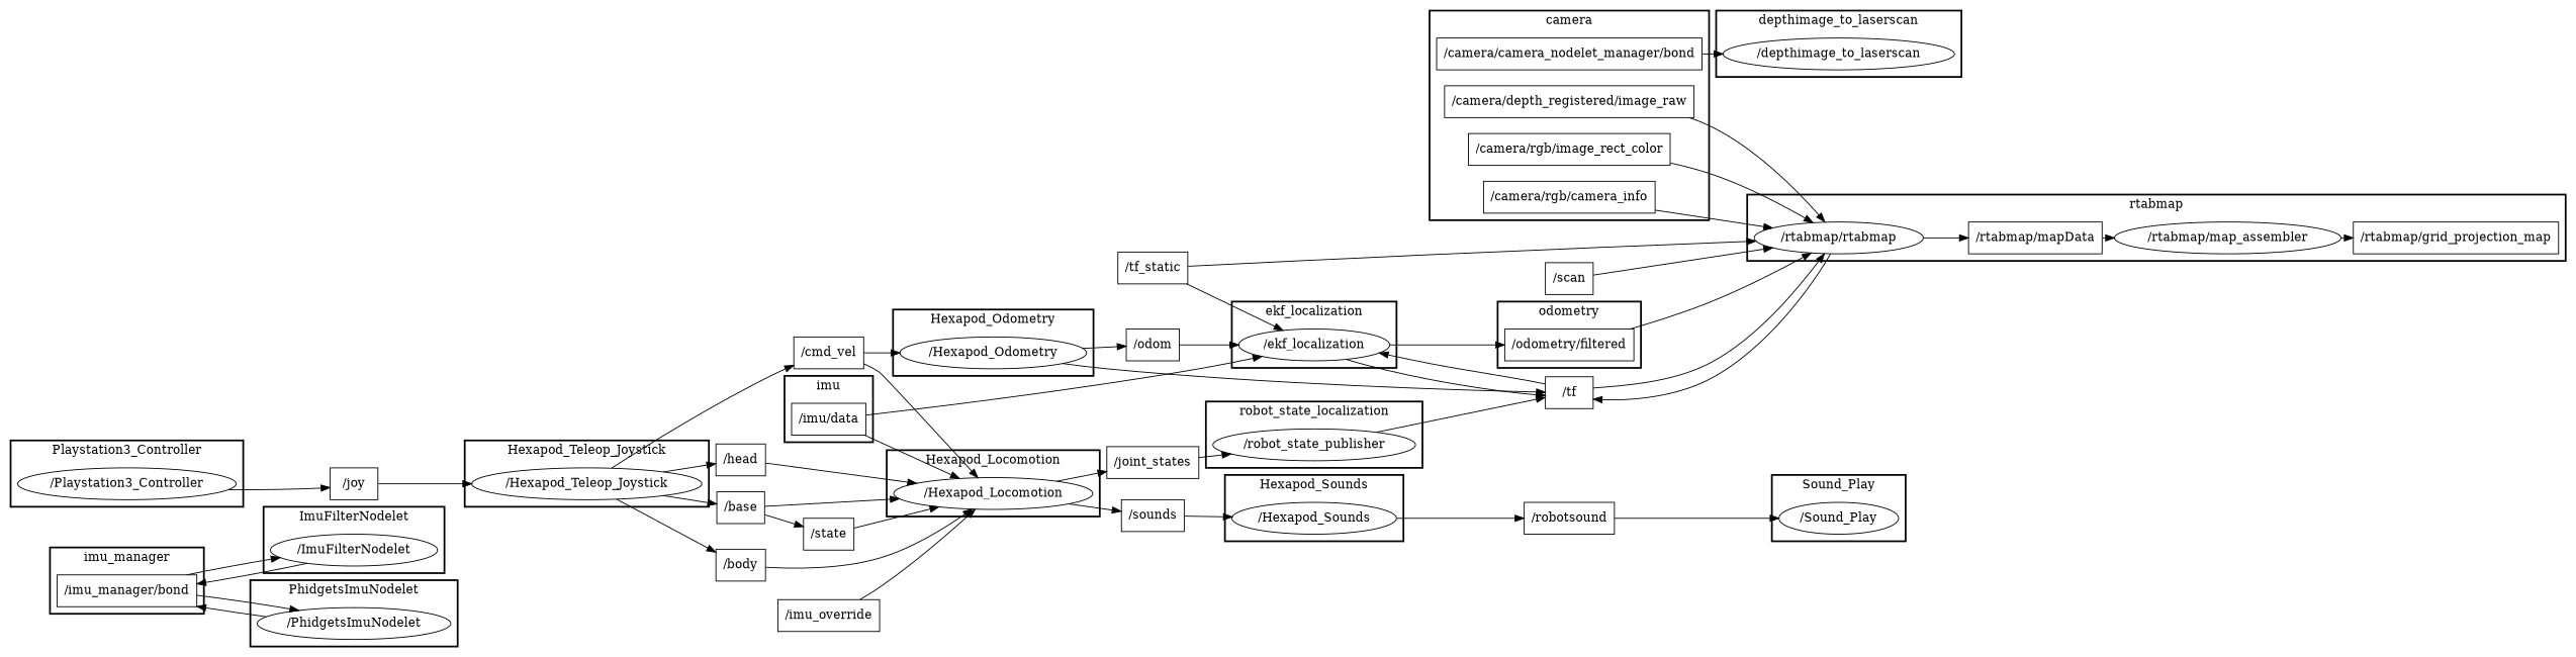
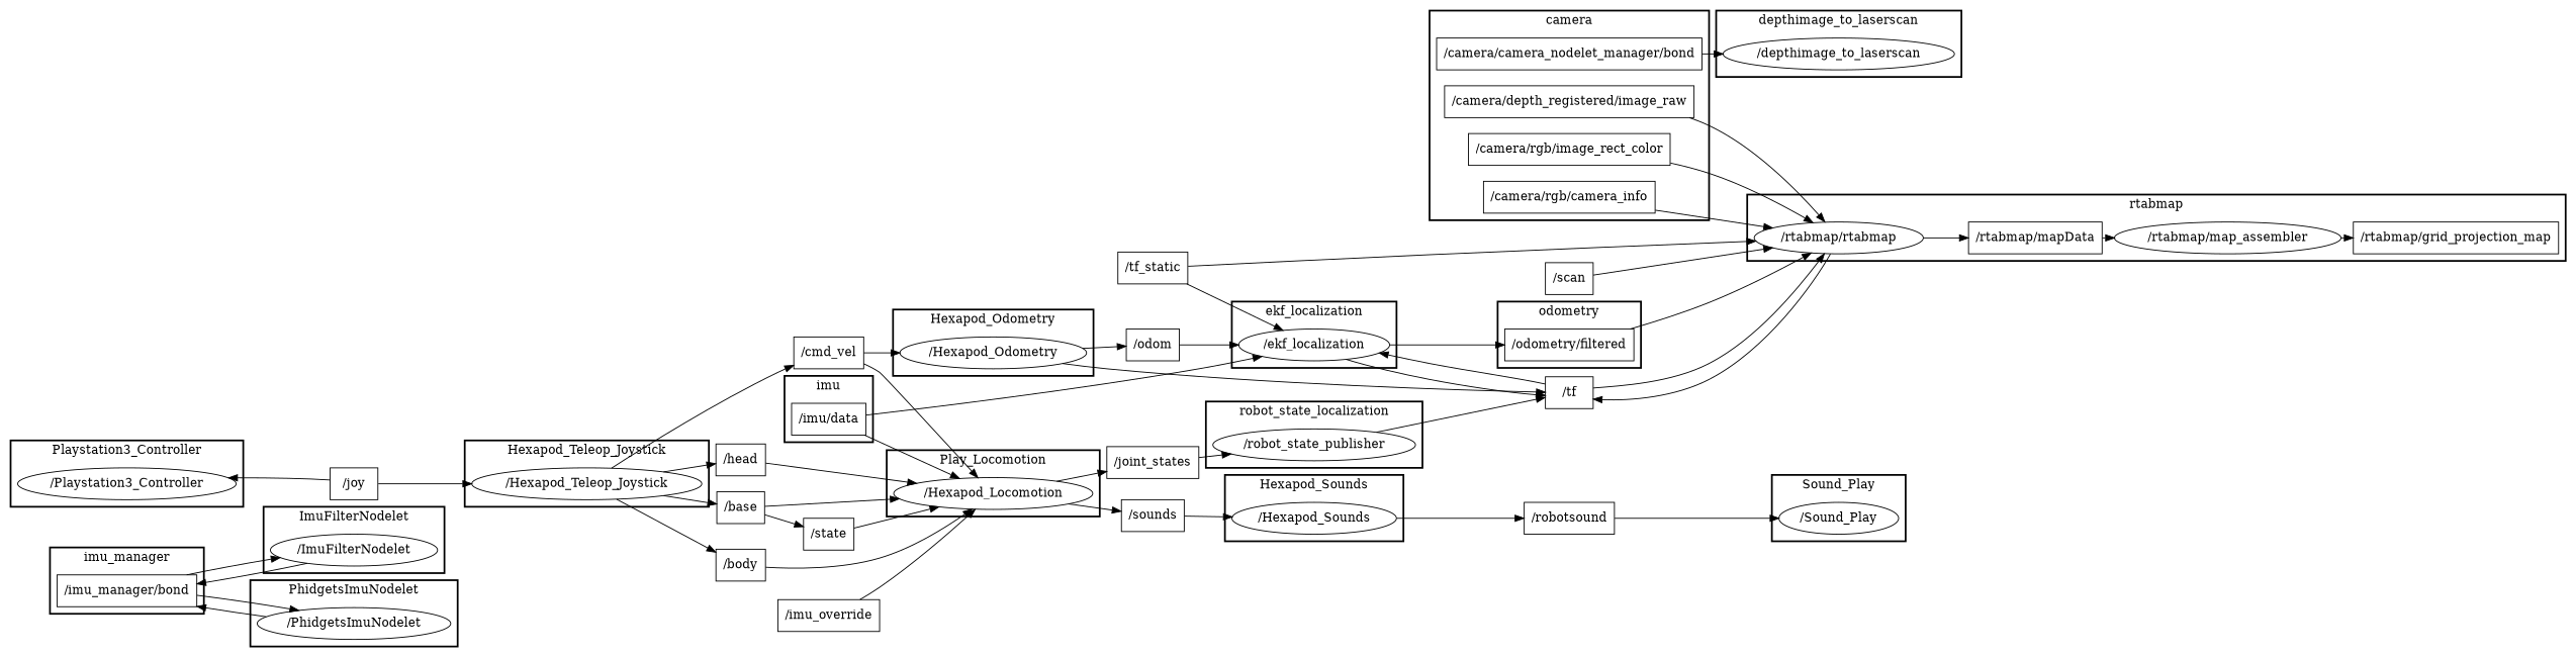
  digraph {
    compound=True
    rank=same
    rankdir=LR
    ranksep=0.2
    node [shape=box]
    edge [penwidth=1]
    n1 [height=0.5 label="/imu_manager/bond" width=1.7639]
    n2 [height=0.5 label="/camera/rgb/camera_info" width=2.1389]
    n3 [height=0.5 label="/camera/camera_nodelet_manager/bond" width=3.2639]
    n4 [height=0.5 label="/camera/rgb/image_rect_color" width=2.5139]
    n5 [height=0.5 label="/camera/depth_registered/image_raw" width=3.0278]
    n6 [height=0.5 label="/rtabmap/grid_projection_map" width=2.5417]
    n7 [height=0.5 label="/rtabmap/mapData" width=1.6528]
    n8 [height=0.5 label="/rtabmap/map_assembler" shape=ellipse width=2.7984]
    n9 [height=0.5 label="/rtabmap/rtabmap" shape=ellipse width=2.0582]
    n10 [height=0.5 label="/odometry/filtered" width=1.6111]
    n11 [height=0.5 label="/imu/data" width=0.94444]
    n12 [height=0.5 label="/ImuFilterNodelet" shape=ellipse width=2.0762]
    n13 [height=0.5 label="/Hexapod_Odometry" shape=ellipse width=2.3651]
    n14 [height=0.5 label="/robot_state_publisher" shape=ellipse width=2.4734]
    n15 [height=0.5 label="/Sound_Play" shape=ellipse width=1.5526]
    n16 [height=0.5 label="/ekf_localization" shape=ellipse width=1.9318]
    n17 [height=0.5 label="/depthimage_to_laserscan" shape=ellipse width=2.8525]
    n18 [height=0.5 label="/PhidgetsImuNodelet" shape=ellipse width=2.3831]
    n19 [height=0.5 label="/Hexapod_Teleop_Joystick" shape=ellipse width=2.9608]
    n20 [height=0.5 label="/Hexapod_Locomotion" shape=ellipse width=2.5817]
    n21 [height=0.5 label="/Playstation3_Controller" shape=ellipse width=2.69]
    n22 [height=0.5 label="/Hexapod_Sounds" shape=ellipse width=2.0943]
    n23 [height=0.5 label="/tf" width=0.75]
    n24 [height=0.5 label="/odom" width=0.75]
    n25 [height=0.5 label="/cmd_vel" width=0.94444]
    n26 [height=0.5 label="/head" width=0.75]
    n27 [height=0.5 label="/base" width=0.75]
    n28 [height=0.5 label="/body" width=0.75]
    n29 [height=0.5 label="/joint_states" width=1.1389]
    n30 [height=0.5 label="/sounds" width=0.80556]
    n31 [height=0.5 label="/joy" width=0.75]
    n32 [height=0.5 label="/robotsound" width=1.125]
    n33 [height=0.5 label="/state" width=0.75]
    n34 [height=0.5 label="/imu_override" width=1.3056]
    n35 [height=0.5 label="/tf_static" width=0.88889]
    n36 [height=0.5 label="/scan" width=0.75]
    subgraph cluster_1 {
      label=imu_manager
      style=bold
      n1
    }
    subgraph cluster_2 {
      label=camera
      style=bold
      n2
      n3
      n4
      n5
    }
    subgraph cluster_3 {
      label=rtabmap
      style=bold
      n6
      n7
      n8
      n9
    }
    subgraph cluster_4 {
      label=odometry
      style=bold
      n10
    }
    subgraph cluster_5 {
      label=imu
      style=bold
      n11
    }
    subgraph cluster_6 {
      label=ImuFilterNodelet
      style=bold
      n12
    }
    subgraph cluster_7 {
      label=Hexapod_Odometry
      style=bold
      n13
    }
    subgraph cluster_8 {
      label=robot_state_localization
      style=bold
      n14
    }
    subgraph cluster_9 {
      label=Sound_Play
      style=bold
      n15
    }
    subgraph cluster_10 {
      label=ekf_localization
      style=bold
      n16
    }
    subgraph cluster_11 {
      label=depthimage_to_laserscan
      style=bold
      n17
    }
    subgraph cluster_12 {
      label=PhidgetsImuNodelet
      style=bold
      n18
    }
    subgraph cluster_13 {
      label=Hexapod_Teleop_Joystick
      style=bold
      n19
    }
    subgraph cluster_14 {
-     label=Hexapod_Locomotion
+     label=Play_Locomotion
      style=bold
      n20
    }
    subgraph cluster_15 {
      label=Playstation3_Controller
      style=bold
      n21
    }
    subgraph cluster_16 {
      label=Hexapod_Sounds
      style=bold
      n22
    }
    n1 -> n12
    n1 -> n18
    n2 -> n9
    n3 -> n17
    n4 -> n9
    n5 -> n9
    n7 -> n8
    n8 -> n6
    n9 -> n7
    n9 -> n23
    n10 -> n9
    n11 -> n16
    n11 -> n20
    n12 -> n1
    n13 -> n23
    n13 -> n24
    n14 -> n23
    n16 -> n10
    n16 -> n23
    n18 -> n1
    n19 -> n25
    n19 -> n26
    n19 -> n27
    n19 -> n28
    n20 -> n29
    n20 -> n30
-   n21 -> n31
+   n31 -> n21
    n22 -> n32
    n23 -> n9
    n23 -> n16
    n24 -> n16
    n25 -> n13
    n25 -> n20
    n26 -> n20
    n27 -> n20
    n27 -> n33
    n28 -> n20
    n29 -> n14
    n30 -> n22
    n31 -> n19
    n32 -> n15
    n33 -> n20
    n34 -> n20
    n35 -> n9
    n35 -> n16
    n36 -> n9
  }
